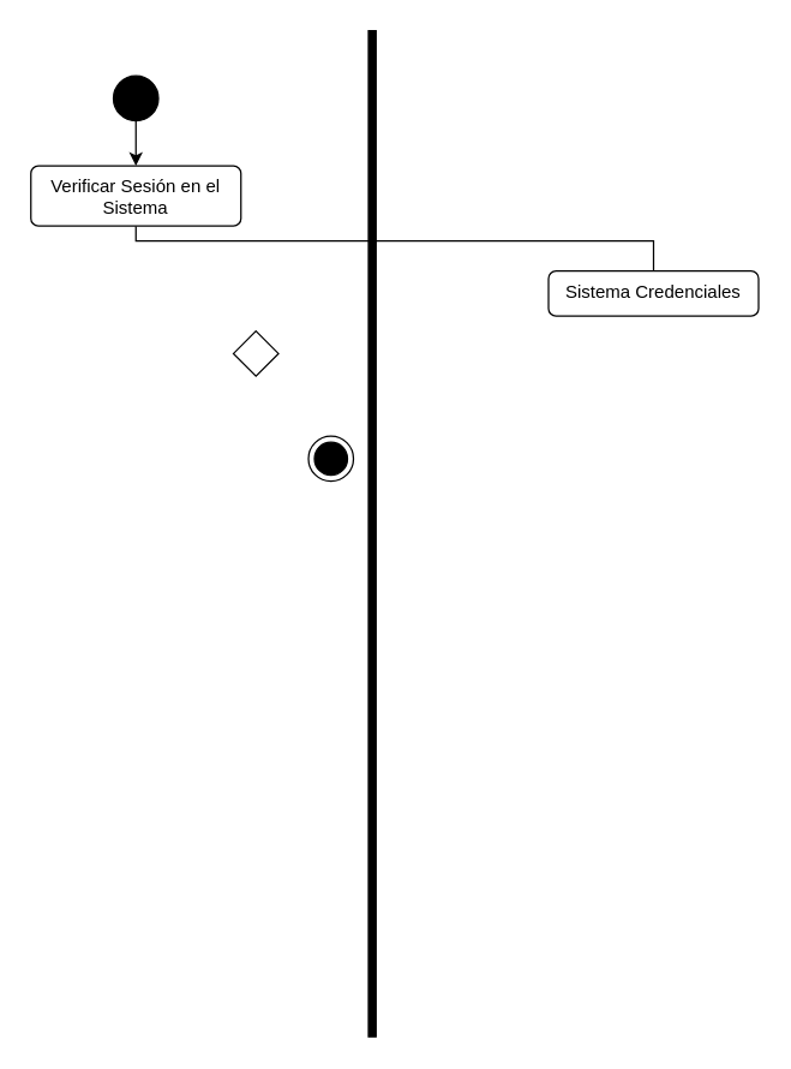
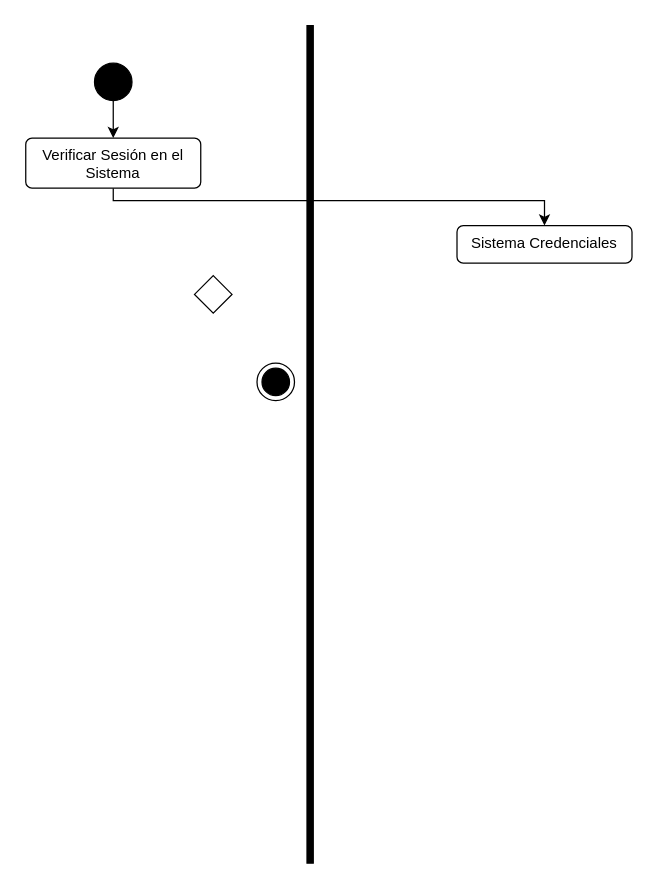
  <mxCell id="0" />
  <mxCell id="1" parent="0" />
  <mxCell id="2" style="edgeStyle=orthogonalEdgeStyle;rounded=0;orthogonalLoop=1;jettySize=auto;html=1;exitX=0.5;exitY=1;exitDx=0;exitDy=0;entryX=0.5;entryY=0;entryDx=0;entryDy=0;" edge="1" parent="1" source="3" target="6"><mxGeometry relative="1" as="geometry" /></mxCell>
  <mxCell id="3" value="" style="ellipse;fillColor=strokeColor;html=1;" vertex="1" parent="1"><mxGeometry x="75" y="50" width="30" height="30" as="geometry" /></mxCell>
  <mxCell id="4" value="" style="ellipse;html=1;shape=endState;fillColor=strokeColor;" vertex="1" parent="1"><mxGeometry x="205" y="290" width="30" height="30" as="geometry" /></mxCell>
- <mxCell id="5" style="edgeStyle=orthogonalEdgeStyle;rounded=0;orthogonalLoop=1;jettySize=auto;html=1;entryX=0.5;entryY=0;entryDx=0;entryDy=0;endArrow=none;" edge="1" parent="1" source="6" target="8"><mxGeometry relative="1" as="geometry"><Array as="points"><mxPoint x="90" y="160" /><mxPoint x="435" y="160" /></Array></mxGeometry></mxCell>
+ <mxCell id="5" style="edgeStyle=orthogonalEdgeStyle;rounded=0;orthogonalLoop=1;jettySize=auto;html=1;entryX=0.5;entryY=0;entryDx=0;entryDy=0;" edge="1" parent="1" source="6" target="8"><mxGeometry relative="1" as="geometry"><Array as="points"><mxPoint x="90" y="160" /><mxPoint x="435" y="160" /></Array></mxGeometry></mxCell>
  <mxCell id="6" value="Verificar Sesión en el Sistema" style="html=1;align=center;verticalAlign=top;rounded=1;absoluteArcSize=1;arcSize=10;dashed=0;whiteSpace=wrap;" vertex="1" parent="1"><mxGeometry x="20" y="110" width="140" height="40" as="geometry" /></mxCell>
  <mxCell id="7" value="" style="html=1;points=[];perimeter=orthogonalPerimeter;fillColor=strokeColor;" vertex="1" parent="1"><mxGeometry x="245" y="20" width="5" height="670" as="geometry" /></mxCell>
  <mxCell id="8" value="Sistema Credenciales" style="html=1;align=center;verticalAlign=top;rounded=1;absoluteArcSize=1;arcSize=10;dashed=0;whiteSpace=wrap;" vertex="1" parent="1"><mxGeometry x="365" y="180" width="140" height="30" as="geometry" /></mxCell>
  <mxCell id="9" value="" style="rhombus;" vertex="1" parent="1"><mxGeometry x="155" y="220" width="30" height="30" as="geometry" /></mxCell>
